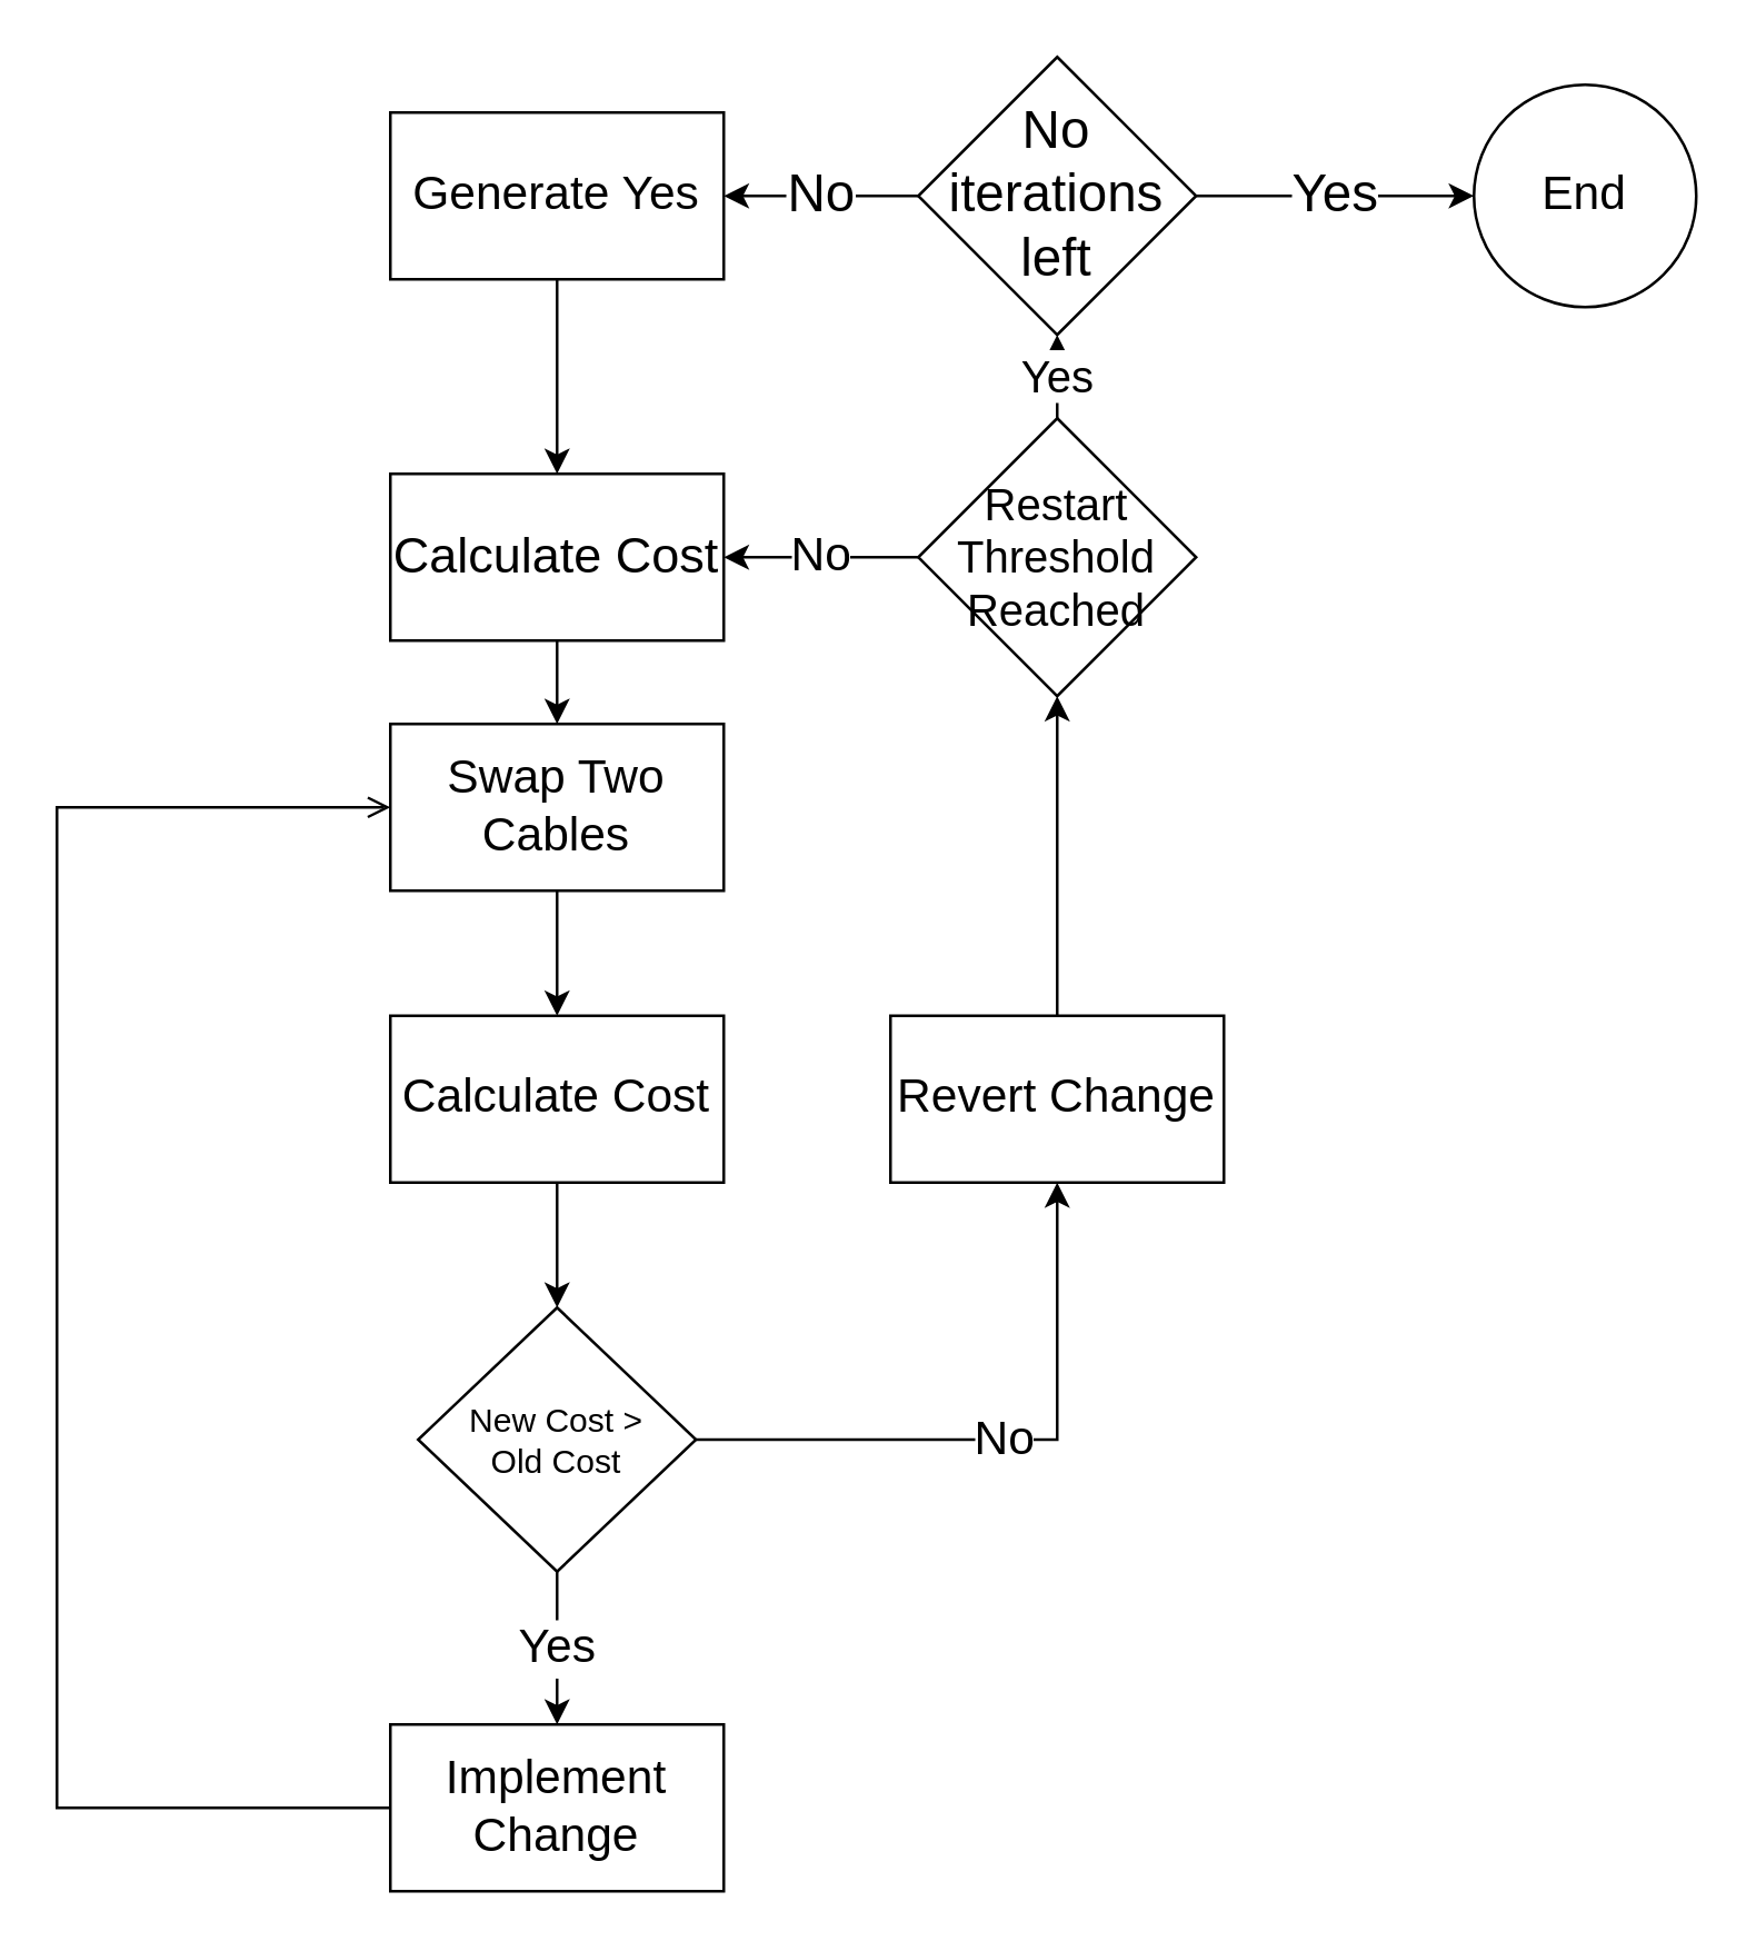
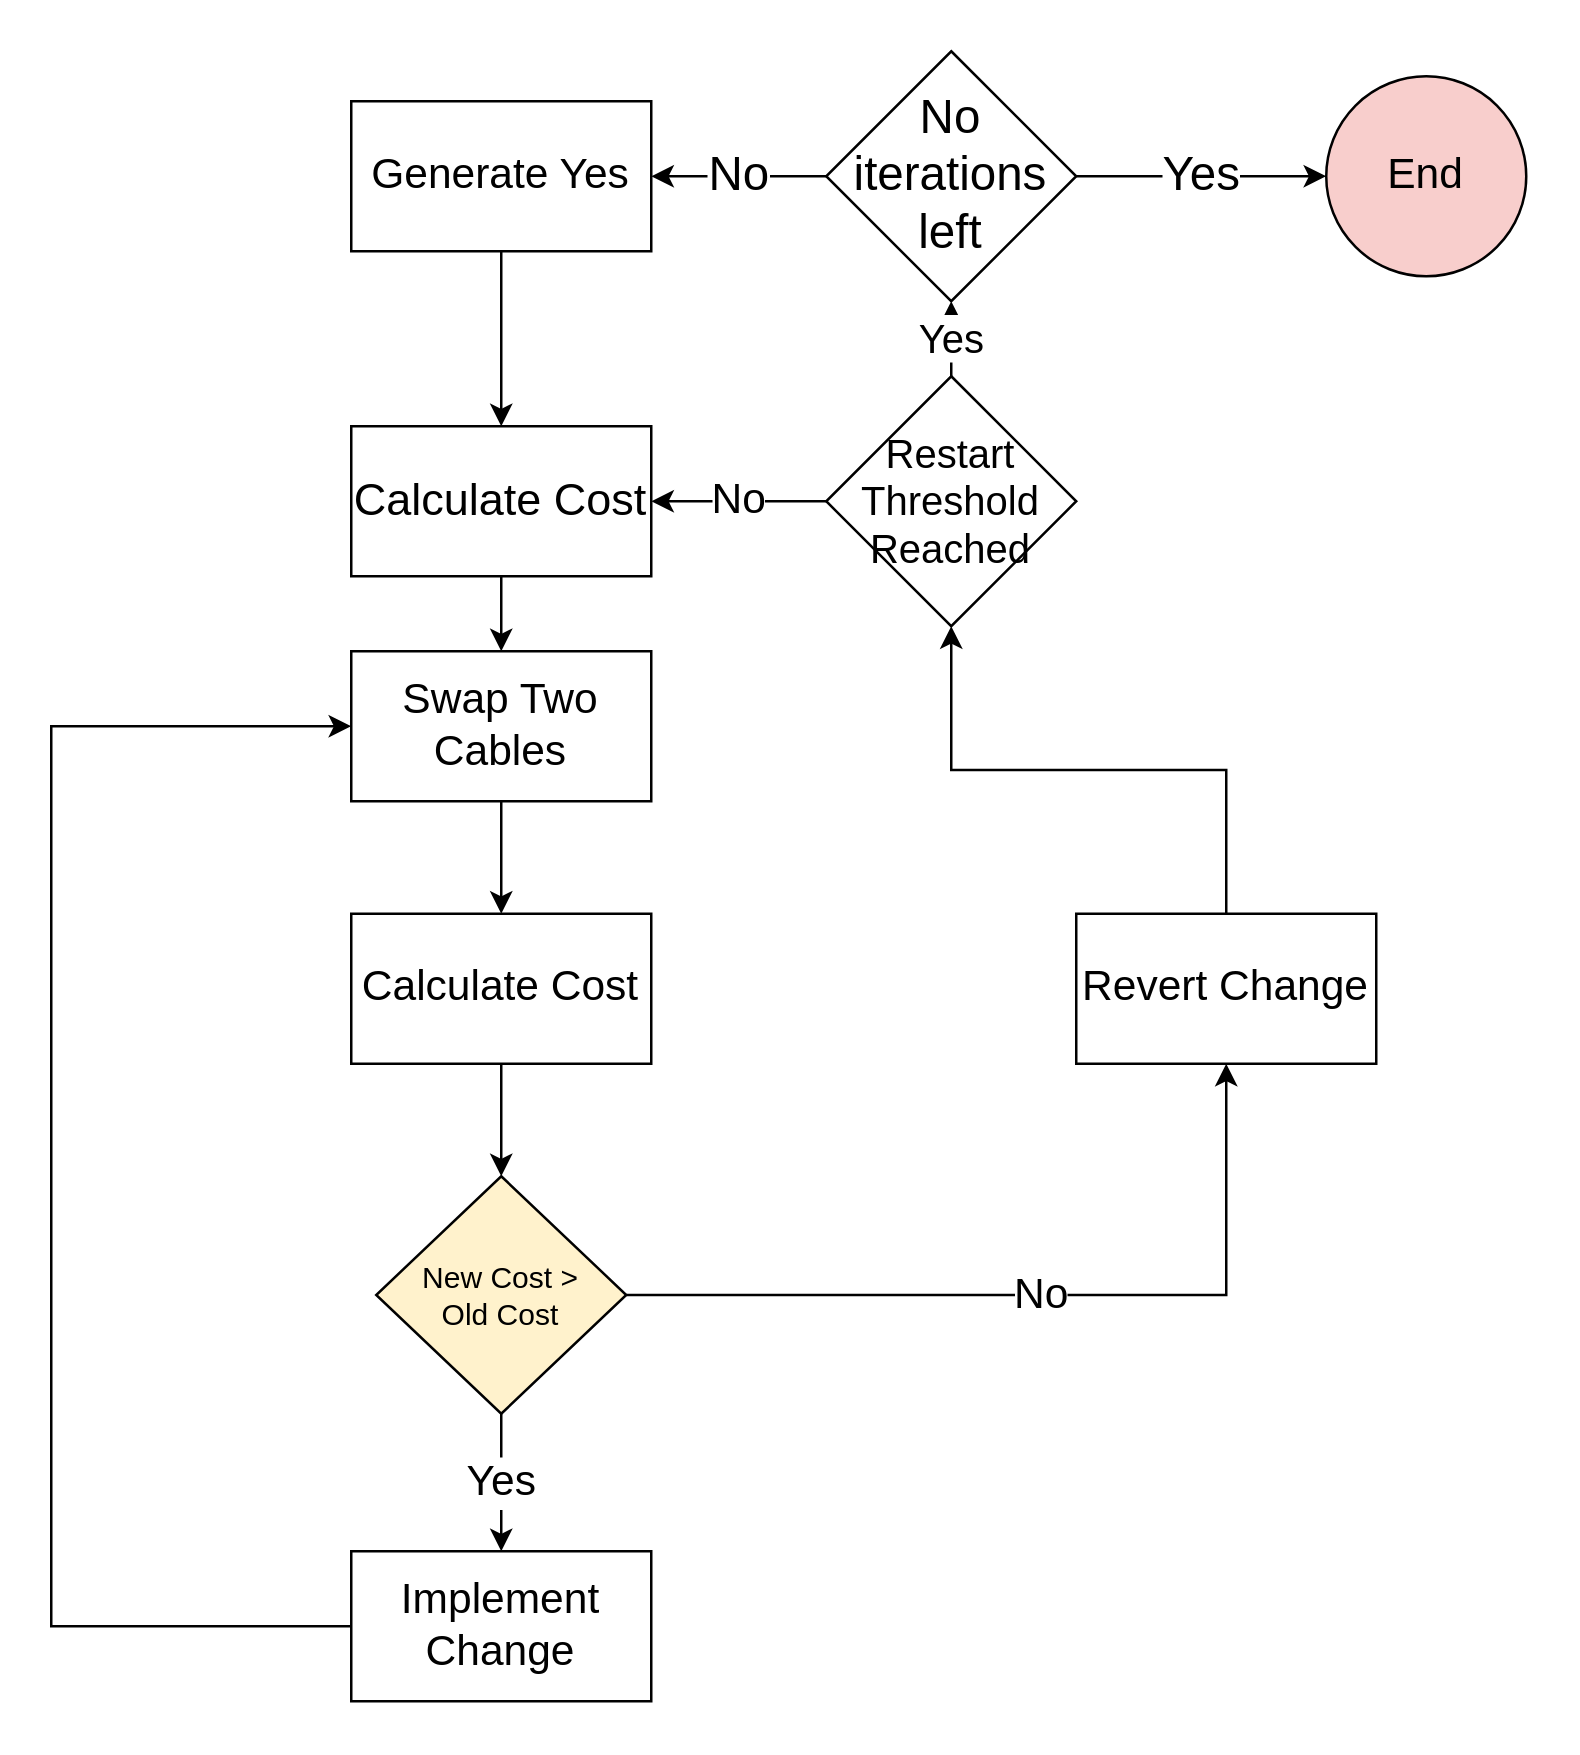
  <mxCell id="0" />
  <mxCell id="1" parent="0" />
  <mxCell id="2" style="edgeStyle=orthogonalEdgeStyle;rounded=0;orthogonalLoop=1;jettySize=auto;html=1;fontSize=16;" edge="1" parent="1" source="3" target="7"><mxGeometry relative="1" as="geometry" /></mxCell>
  <mxCell id="3" value="&lt;font style=&quot;font-size: 17px;&quot;&gt;Generate Yes&lt;/font&gt;" style="rounded=0;whiteSpace=wrap;html=1;" vertex="1" parent="1"><mxGeometry x="140" y="40" width="120" height="60" as="geometry" /></mxCell>
  <mxCell id="4" style="edgeStyle=orthogonalEdgeStyle;rounded=0;orthogonalLoop=1;jettySize=auto;html=1;fontSize=13;" edge="1" parent="1" source="5" target="9"><mxGeometry relative="1" as="geometry" /></mxCell>
  <mxCell id="5" value="&lt;font style=&quot;font-size: 17px;&quot;&gt;Swap Two Cables&lt;/font&gt;" style="rounded=0;whiteSpace=wrap;html=1;" vertex="1" parent="1"><mxGeometry x="140" y="260" width="120" height="60" as="geometry" /></mxCell>
  <mxCell id="6" style="edgeStyle=orthogonalEdgeStyle;rounded=0;orthogonalLoop=1;jettySize=auto;html=1;fontSize=16;" edge="1" parent="1" source="7" target="5"><mxGeometry relative="1" as="geometry" /></mxCell>
  <mxCell id="7" value="&lt;font style=&quot;font-size: 18px;&quot;&gt;Calculate Cost&lt;/font&gt;" style="rounded=0;whiteSpace=wrap;html=1;" vertex="1" parent="1"><mxGeometry x="140" y="170" width="120" height="60" as="geometry" /></mxCell>
  <mxCell id="8" style="edgeStyle=orthogonalEdgeStyle;rounded=0;orthogonalLoop=1;jettySize=auto;html=1;fontSize=13;" edge="1" parent="1" source="9" target="12"><mxGeometry relative="1" as="geometry" /></mxCell>
  <mxCell id="9" value="&lt;font style=&quot;font-size: 17px;&quot;&gt;Calculate Cost&lt;/font&gt;" style="rounded=0;whiteSpace=wrap;html=1;" vertex="1" parent="1"><mxGeometry x="140" y="365" width="120" height="60" as="geometry" /></mxCell>
  <mxCell id="10" value="&lt;font style=&quot;font-size: 17px;&quot;&gt;Yes&lt;/font&gt;" style="edgeStyle=orthogonalEdgeStyle;rounded=0;orthogonalLoop=1;jettySize=auto;html=1;entryX=0.5;entryY=0;entryDx=0;entryDy=0;" edge="1" parent="1" source="12" target="14"><mxGeometry relative="1" as="geometry" /></mxCell>
  <mxCell id="11" value="No" style="edgeStyle=orthogonalEdgeStyle;rounded=0;orthogonalLoop=1;jettySize=auto;html=1;exitX=1;exitY=0.5;exitDx=0;exitDy=0;entryX=0.5;entryY=1;entryDx=0;entryDy=0;fontSize=17;" edge="1" parent="1" source="12" target="16"><mxGeometry relative="1" as="geometry" /></mxCell>
- <mxCell id="12" value="&lt;div&gt;New Cost &amp;gt;&lt;/div&gt;&lt;div&gt;Old Cost&lt;br&gt;&lt;/div&gt;" style="rhombus;whiteSpace=wrap;html=1;" vertex="1" parent="1"><mxGeometry x="150" y="470" width="100" height="95" as="geometry" /></mxCell>
- <mxCell id="13" style="edgeStyle=orthogonalEdgeStyle;rounded=0;orthogonalLoop=1;jettySize=auto;html=1;entryX=0;entryY=0.5;entryDx=0;entryDy=0;fontSize=16;endArrow=open;" edge="1" parent="1" source="14" target="5"><mxGeometry relative="1" as="geometry"><Array as="points"><mxPoint x="20" y="650" /><mxPoint x="20" y="290" /></Array></mxGeometry></mxCell>
+ <mxCell id="12" value="&lt;div&gt;New Cost &amp;gt;&lt;/div&gt;&lt;div&gt;Old Cost&lt;br&gt;&lt;/div&gt;" style="rhombus;whiteSpace=wrap;html=1;fillColor=#fff2cc;" vertex="1" parent="1"><mxGeometry x="150" y="470" width="100" height="95" as="geometry" /></mxCell>
+ <mxCell id="13" style="edgeStyle=orthogonalEdgeStyle;rounded=0;orthogonalLoop=1;jettySize=auto;html=1;entryX=0;entryY=0.5;entryDx=0;entryDy=0;fontSize=16;" edge="1" parent="1" source="14" target="5"><mxGeometry relative="1" as="geometry"><Array as="points"><mxPoint x="20" y="650" /><mxPoint x="20" y="290" /></Array></mxGeometry></mxCell>
  <mxCell id="14" value="&lt;font style=&quot;font-size: 17px;&quot;&gt;Implement Change&lt;/font&gt;" style="rounded=0;whiteSpace=wrap;html=1;" vertex="1" parent="1"><mxGeometry x="140" y="620" width="120" height="60" as="geometry" /></mxCell>
  <mxCell id="15" style="edgeStyle=orthogonalEdgeStyle;rounded=0;orthogonalLoop=1;jettySize=auto;html=1;fontSize=17;" edge="1" parent="1" source="16" target="19"><mxGeometry relative="1" as="geometry" /></mxCell>
- <mxCell id="16" value="&lt;font style=&quot;font-size: 17px;&quot;&gt;Revert Change&lt;br&gt;&lt;/font&gt;" style="rounded=0;whiteSpace=wrap;html=1;" vertex="1" parent="1"><mxGeometry x="320" y="365" width="120" height="60" as="geometry" /></mxCell>
+ <mxCell id="16" value="&lt;font style=&quot;font-size: 17px;&quot;&gt;Revert Change&lt;br&gt;&lt;/font&gt;" style="rounded=0;whiteSpace=wrap;html=1;" vertex="1" parent="1"><mxGeometry x="430" y="365" width="120" height="60" as="geometry" /></mxCell>
  <mxCell id="17" value="No" style="edgeStyle=orthogonalEdgeStyle;rounded=0;orthogonalLoop=1;jettySize=auto;html=1;entryX=1;entryY=0.5;entryDx=0;entryDy=0;fontSize=17;" edge="1" parent="1" source="19" target="7"><mxGeometry relative="1" as="geometry" /></mxCell>
  <mxCell id="18" value="Yes" style="edgeStyle=orthogonalEdgeStyle;rounded=0;orthogonalLoop=1;jettySize=auto;html=1;fontSize=16;" edge="1" parent="1" source="19" target="23"><mxGeometry relative="1" as="geometry" /></mxCell>
  <mxCell id="19" value="&lt;div style=&quot;font-size: 16px;&quot;&gt;&lt;font style=&quot;font-size: 16px;&quot;&gt;Restart&lt;/font&gt;&lt;/div&gt;&lt;div style=&quot;font-size: 16px;&quot;&gt;&lt;font style=&quot;font-size: 16px;&quot;&gt;Threshold&lt;/font&gt;&lt;/div&gt;&lt;div style=&quot;font-size: 16px;&quot;&gt;&lt;font style=&quot;font-size: 16px;&quot;&gt;Reached&lt;br&gt;&lt;/font&gt;&lt;/div&gt;" style="rhombus;whiteSpace=wrap;html=1;fontSize=17;" vertex="1" parent="1"><mxGeometry x="330" y="150" width="100" height="100" as="geometry" /></mxCell>
- <mxCell id="20" value="End" style="ellipse;whiteSpace=wrap;html=1;aspect=fixed;fontSize=17;" vertex="1" parent="1"><mxGeometry x="530" y="30" width="80" height="80" as="geometry" /></mxCell>
+ <mxCell id="20" value="End" style="ellipse;whiteSpace=wrap;html=1;aspect=fixed;fontSize=17;fillColor=#f8cecc;" vertex="1" parent="1"><mxGeometry x="530" y="30" width="80" height="80" as="geometry" /></mxCell>
  <mxCell id="21" value="Yes" style="edgeStyle=orthogonalEdgeStyle;rounded=0;orthogonalLoop=1;jettySize=auto;html=1;entryX=0;entryY=0.5;entryDx=0;entryDy=0;fontSize=19;" edge="1" parent="1" source="23" target="20"><mxGeometry relative="1" as="geometry" /></mxCell>
  <mxCell id="22" value="No" style="edgeStyle=orthogonalEdgeStyle;rounded=0;orthogonalLoop=1;jettySize=auto;html=1;fontSize=19;" edge="1" parent="1" source="23" target="3"><mxGeometry relative="1" as="geometry" /></mxCell>
  <mxCell id="23" value="&lt;div style=&quot;font-size: 19px;&quot;&gt;&lt;font style=&quot;font-size: 19px;&quot;&gt;No iterations &lt;br&gt;&lt;/font&gt;&lt;/div&gt;&lt;div style=&quot;font-size: 19px;&quot;&gt;&lt;font style=&quot;font-size: 19px;&quot;&gt;left&lt;br&gt;&lt;/font&gt;&lt;/div&gt;" style="rhombus;whiteSpace=wrap;html=1;fontSize=17;" vertex="1" parent="1"><mxGeometry x="330" y="20" width="100" height="100" as="geometry" /></mxCell>
